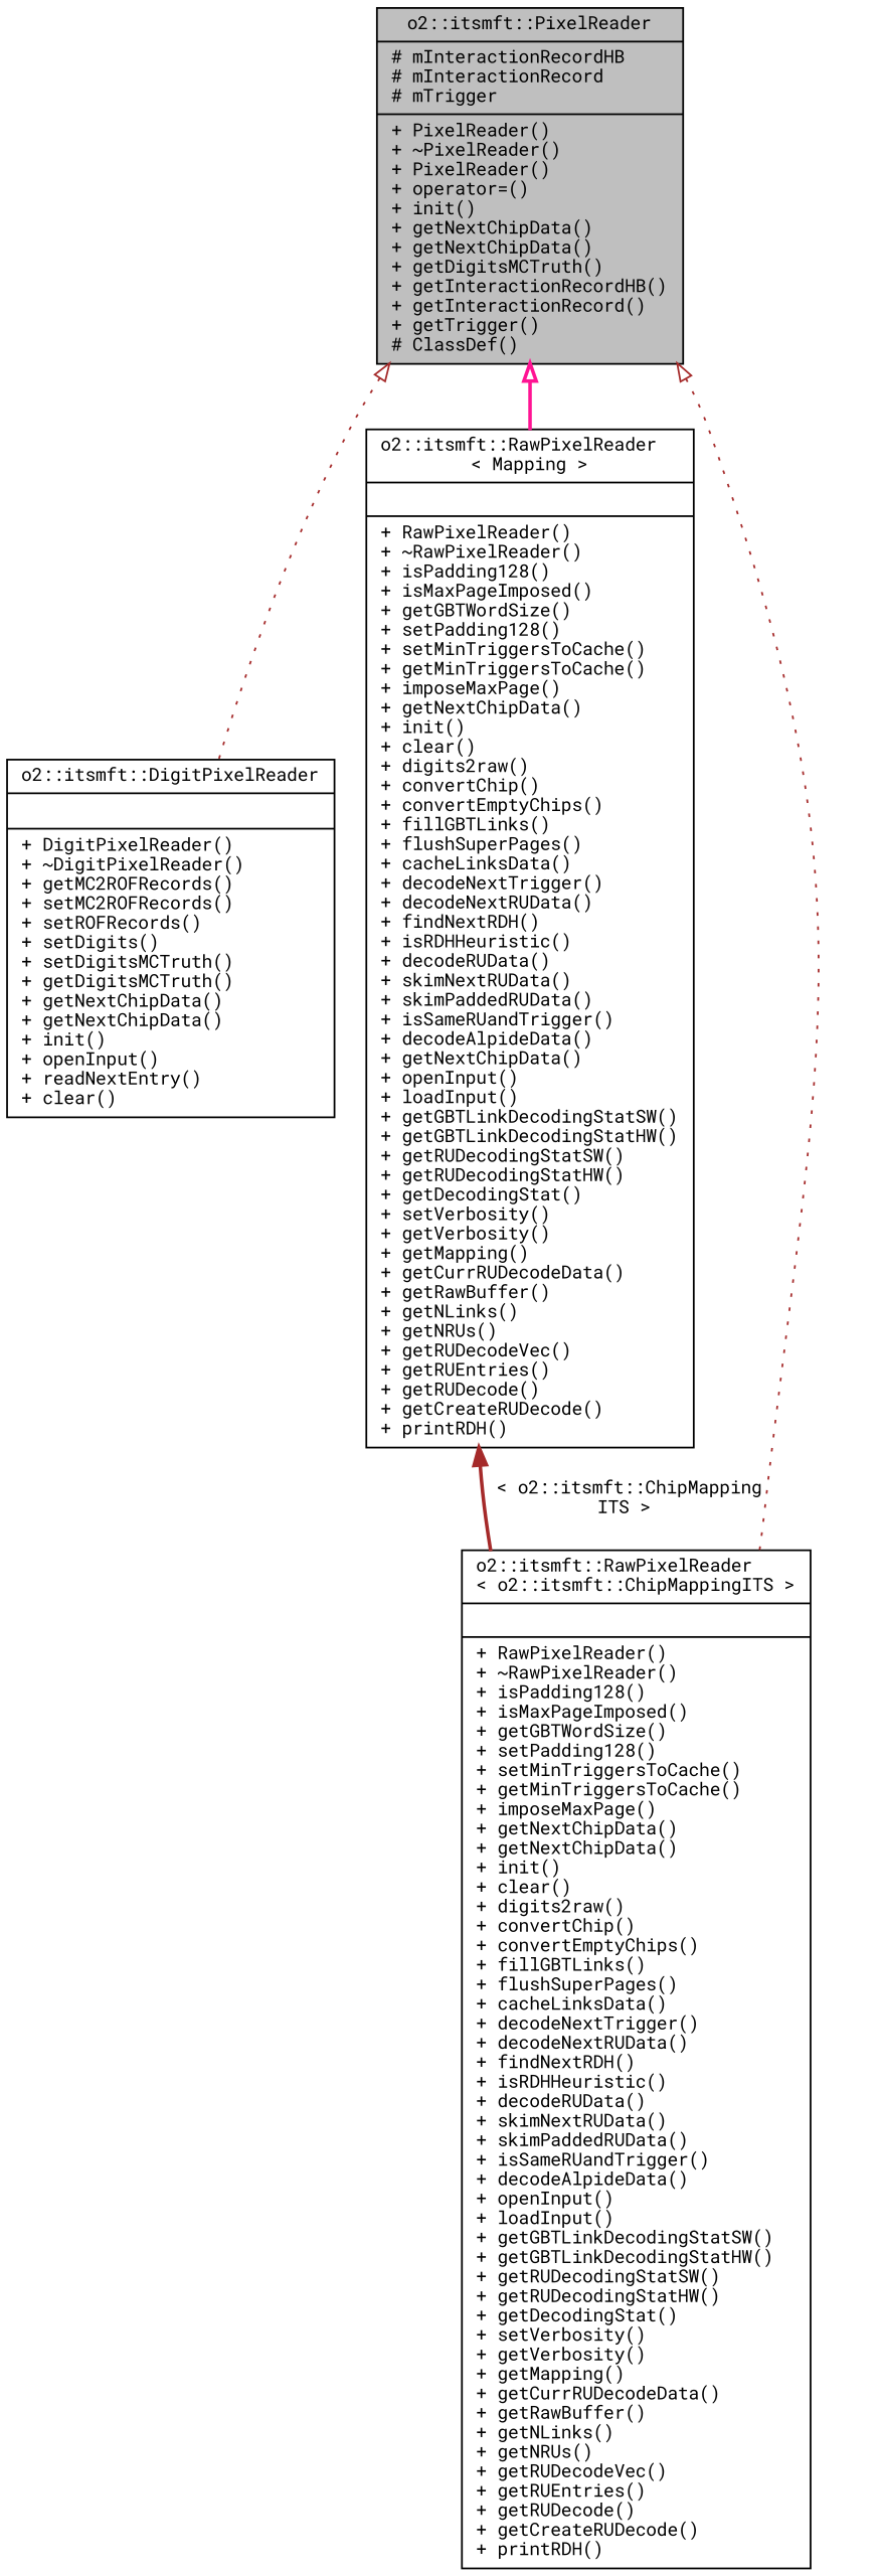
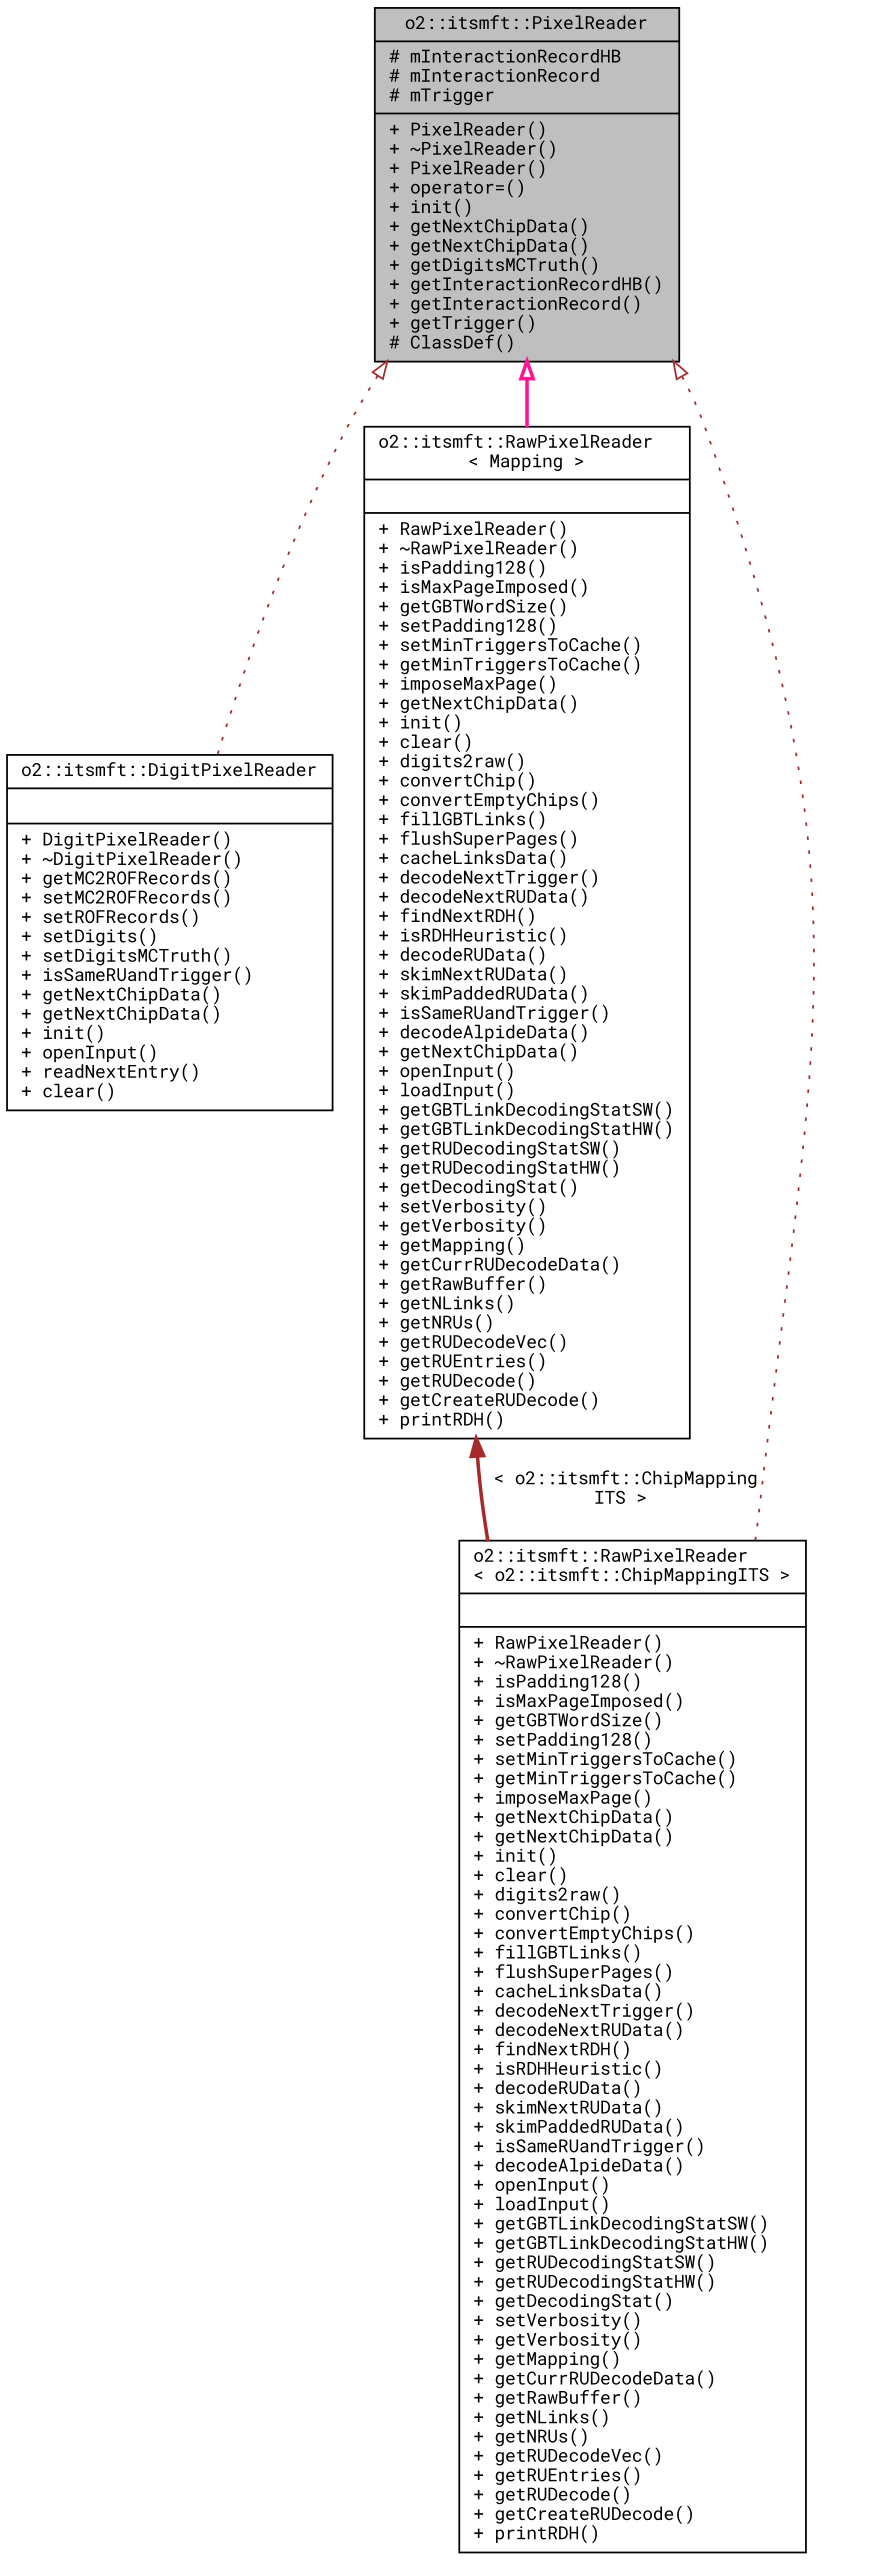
  digraph {
    fontname="Roboto Mono"
    node [color=black fontname="Roboto Mono" fontsize=10 shape=record]
    edge [arrowtail=onormal color=brown dir=back fontname="Roboto Mono" fontsize=10 labelfontname=Helvetica labelfontsize=10 style=dotted]
    n1 [fillcolor=grey75 fontcolor=black height=0.2 label="{o2::itsmft::PixelReader\n|# mInteractionRecordHB\l# mInteractionRecord\l# mTrigger\l|+ PixelReader()\l+ ~PixelReader()\l+ PixelReader()\l+ operator=()\l+ init()\l+ getNextChipData()\l+ getNextChipData()\l+ getDigitsMCTruth()\l+ getInteractionRecordHB()\l+ getInteractionRecord()\l+ getTrigger()\l# ClassDef()\l}" style=filled width=0.4]
-   n2 [height=0.2 label="{o2::itsmft::DigitPixelReader\n||+ DigitPixelReader()\l+ ~DigitPixelReader()\l+ getMC2ROFRecords()\l+ setMC2ROFRecords()\l+ setROFRecords()\l+ setDigits()\l+ setDigitsMCTruth()\l+ getDigitsMCTruth()\l+ getNextChipData()\l+ getNextChipData()\l+ init()\l+ openInput()\l+ readNextEntry()\l+ clear()\l}" width=0.4]
+   n2 [height=0.2 label="{o2::itsmft::DigitPixelReader\n||+ DigitPixelReader()\l+ ~DigitPixelReader()\l+ getMC2ROFRecords()\l+ setMC2ROFRecords()\l+ setROFRecords()\l+ setDigits()\l+ setDigitsMCTruth()\l+ isSameRUandTrigger()\l+ getNextChipData()\l+ getNextChipData()\l+ init()\l+ openInput()\l+ readNextEntry()\l+ clear()\l}" width=0.4]
    n3 [height=0.2 label="{o2::itsmft::RawPixelReader\l\< Mapping \>\n||+ RawPixelReader()\l+ ~RawPixelReader()\l+ isPadding128()\l+ isMaxPageImposed()\l+ getGBTWordSize()\l+ setPadding128()\l+ setMinTriggersToCache()\l+ getMinTriggersToCache()\l+ imposeMaxPage()\l+ getNextChipData()\l+ init()\l+ clear()\l+ digits2raw()\l+ convertChip()\l+ convertEmptyChips()\l+ fillGBTLinks()\l+ flushSuperPages()\l+ cacheLinksData()\l+ decodeNextTrigger()\l+ decodeNextRUData()\l+ findNextRDH()\l+ isRDHHeuristic()\l+ decodeRUData()\l+ skimNextRUData()\l+ skimPaddedRUData()\l+ isSameRUandTrigger()\l+ decodeAlpideData()\l+ getNextChipData()\l+ openInput()\l+ loadInput()\l+ getGBTLinkDecodingStatSW()\l+ getGBTLinkDecodingStatHW()\l+ getRUDecodingStatSW()\l+ getRUDecodingStatHW()\l+ getDecodingStat()\l+ setVerbosity()\l+ getVerbosity()\l+ getMapping()\l+ getCurrRUDecodeData()\l+ getRawBuffer()\l+ getNLinks()\l+ getNRUs()\l+ getRUDecodeVec()\l+ getRUEntries()\l+ getRUDecode()\l+ getCreateRUDecode()\l+ printRDH()\l}" width=0.4]
    n4 [height=0.2 label="{o2::itsmft::RawPixelReader\l\< o2::itsmft::ChipMappingITS \>\n||+ RawPixelReader()\l+ ~RawPixelReader()\l+ isPadding128()\l+ isMaxPageImposed()\l+ getGBTWordSize()\l+ setPadding128()\l+ setMinTriggersToCache()\l+ getMinTriggersToCache()\l+ imposeMaxPage()\l+ getNextChipData()\l+ getNextChipData()\l+ init()\l+ clear()\l+ digits2raw()\l+ convertChip()\l+ convertEmptyChips()\l+ fillGBTLinks()\l+ flushSuperPages()\l+ cacheLinksData()\l+ decodeNextTrigger()\l+ decodeNextRUData()\l+ findNextRDH()\l+ isRDHHeuristic()\l+ decodeRUData()\l+ skimNextRUData()\l+ skimPaddedRUData()\l+ isSameRUandTrigger()\l+ decodeAlpideData()\l+ openInput()\l+ loadInput()\l+ getGBTLinkDecodingStatSW()\l+ getGBTLinkDecodingStatHW()\l+ getRUDecodingStatSW()\l+ getRUDecodingStatHW()\l+ getDecodingStat()\l+ setVerbosity()\l+ getVerbosity()\l+ getMapping()\l+ getCurrRUDecodeData()\l+ getRawBuffer()\l+ getNLinks()\l+ getNRUs()\l+ getRUDecodeVec()\l+ getRUEntries()\l+ getRUDecode()\l+ getCreateRUDecode()\l+ printRDH()\l}" width=0.4]
    n1 -> n2
    n1 -> n3 [color=deeppink style=bold]
    n1 -> n4
    n3 -> n4 [label=" \< o2::itsmft::ChipMapping\lITS \>" style=bold arrowtail=""]
  }
